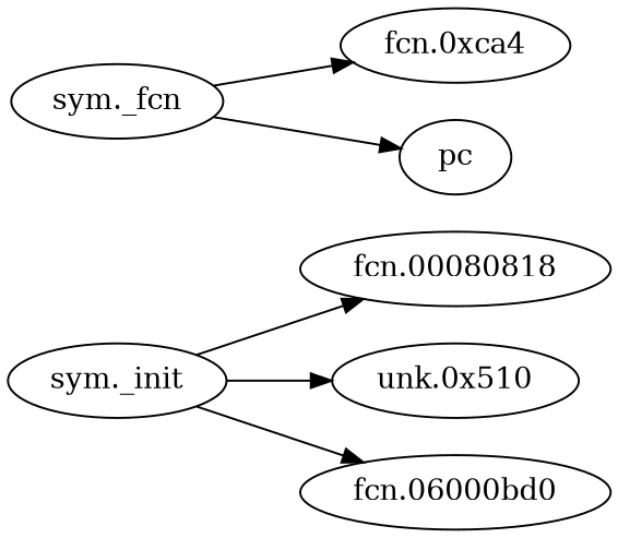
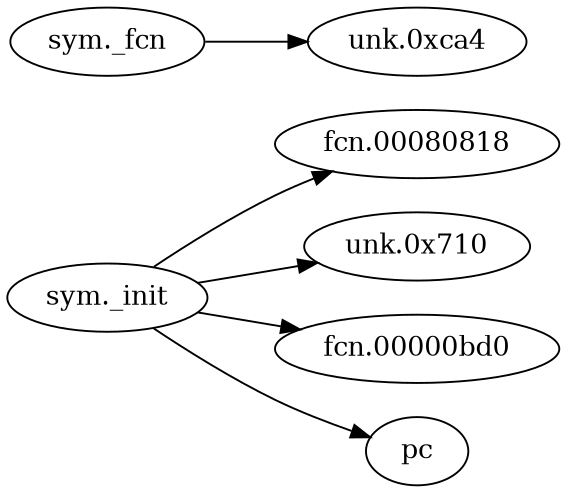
  digraph {
    rankdir=LR
    n1 [label="sym._init"]
    n2 [label="fcn.00080818"]
-   n3 [label="unk.0x510"]
-   n4 [label="fcn.06000bd0"]
+   n3 [label="unk.0x710"]
+   n4 [label="fcn.00000bd0"]
    n5 [label="sym._fcn"]
-   n6 [label="fcn.0xca4"]
+   n6 [label="unk.0xca4"]
    n7 [label=pc]
    n1 -> n2
    n1 -> n3
    n1 -> n4
    n5 -> n6
-   n5 -> n7
+   n1 -> n7
  }
